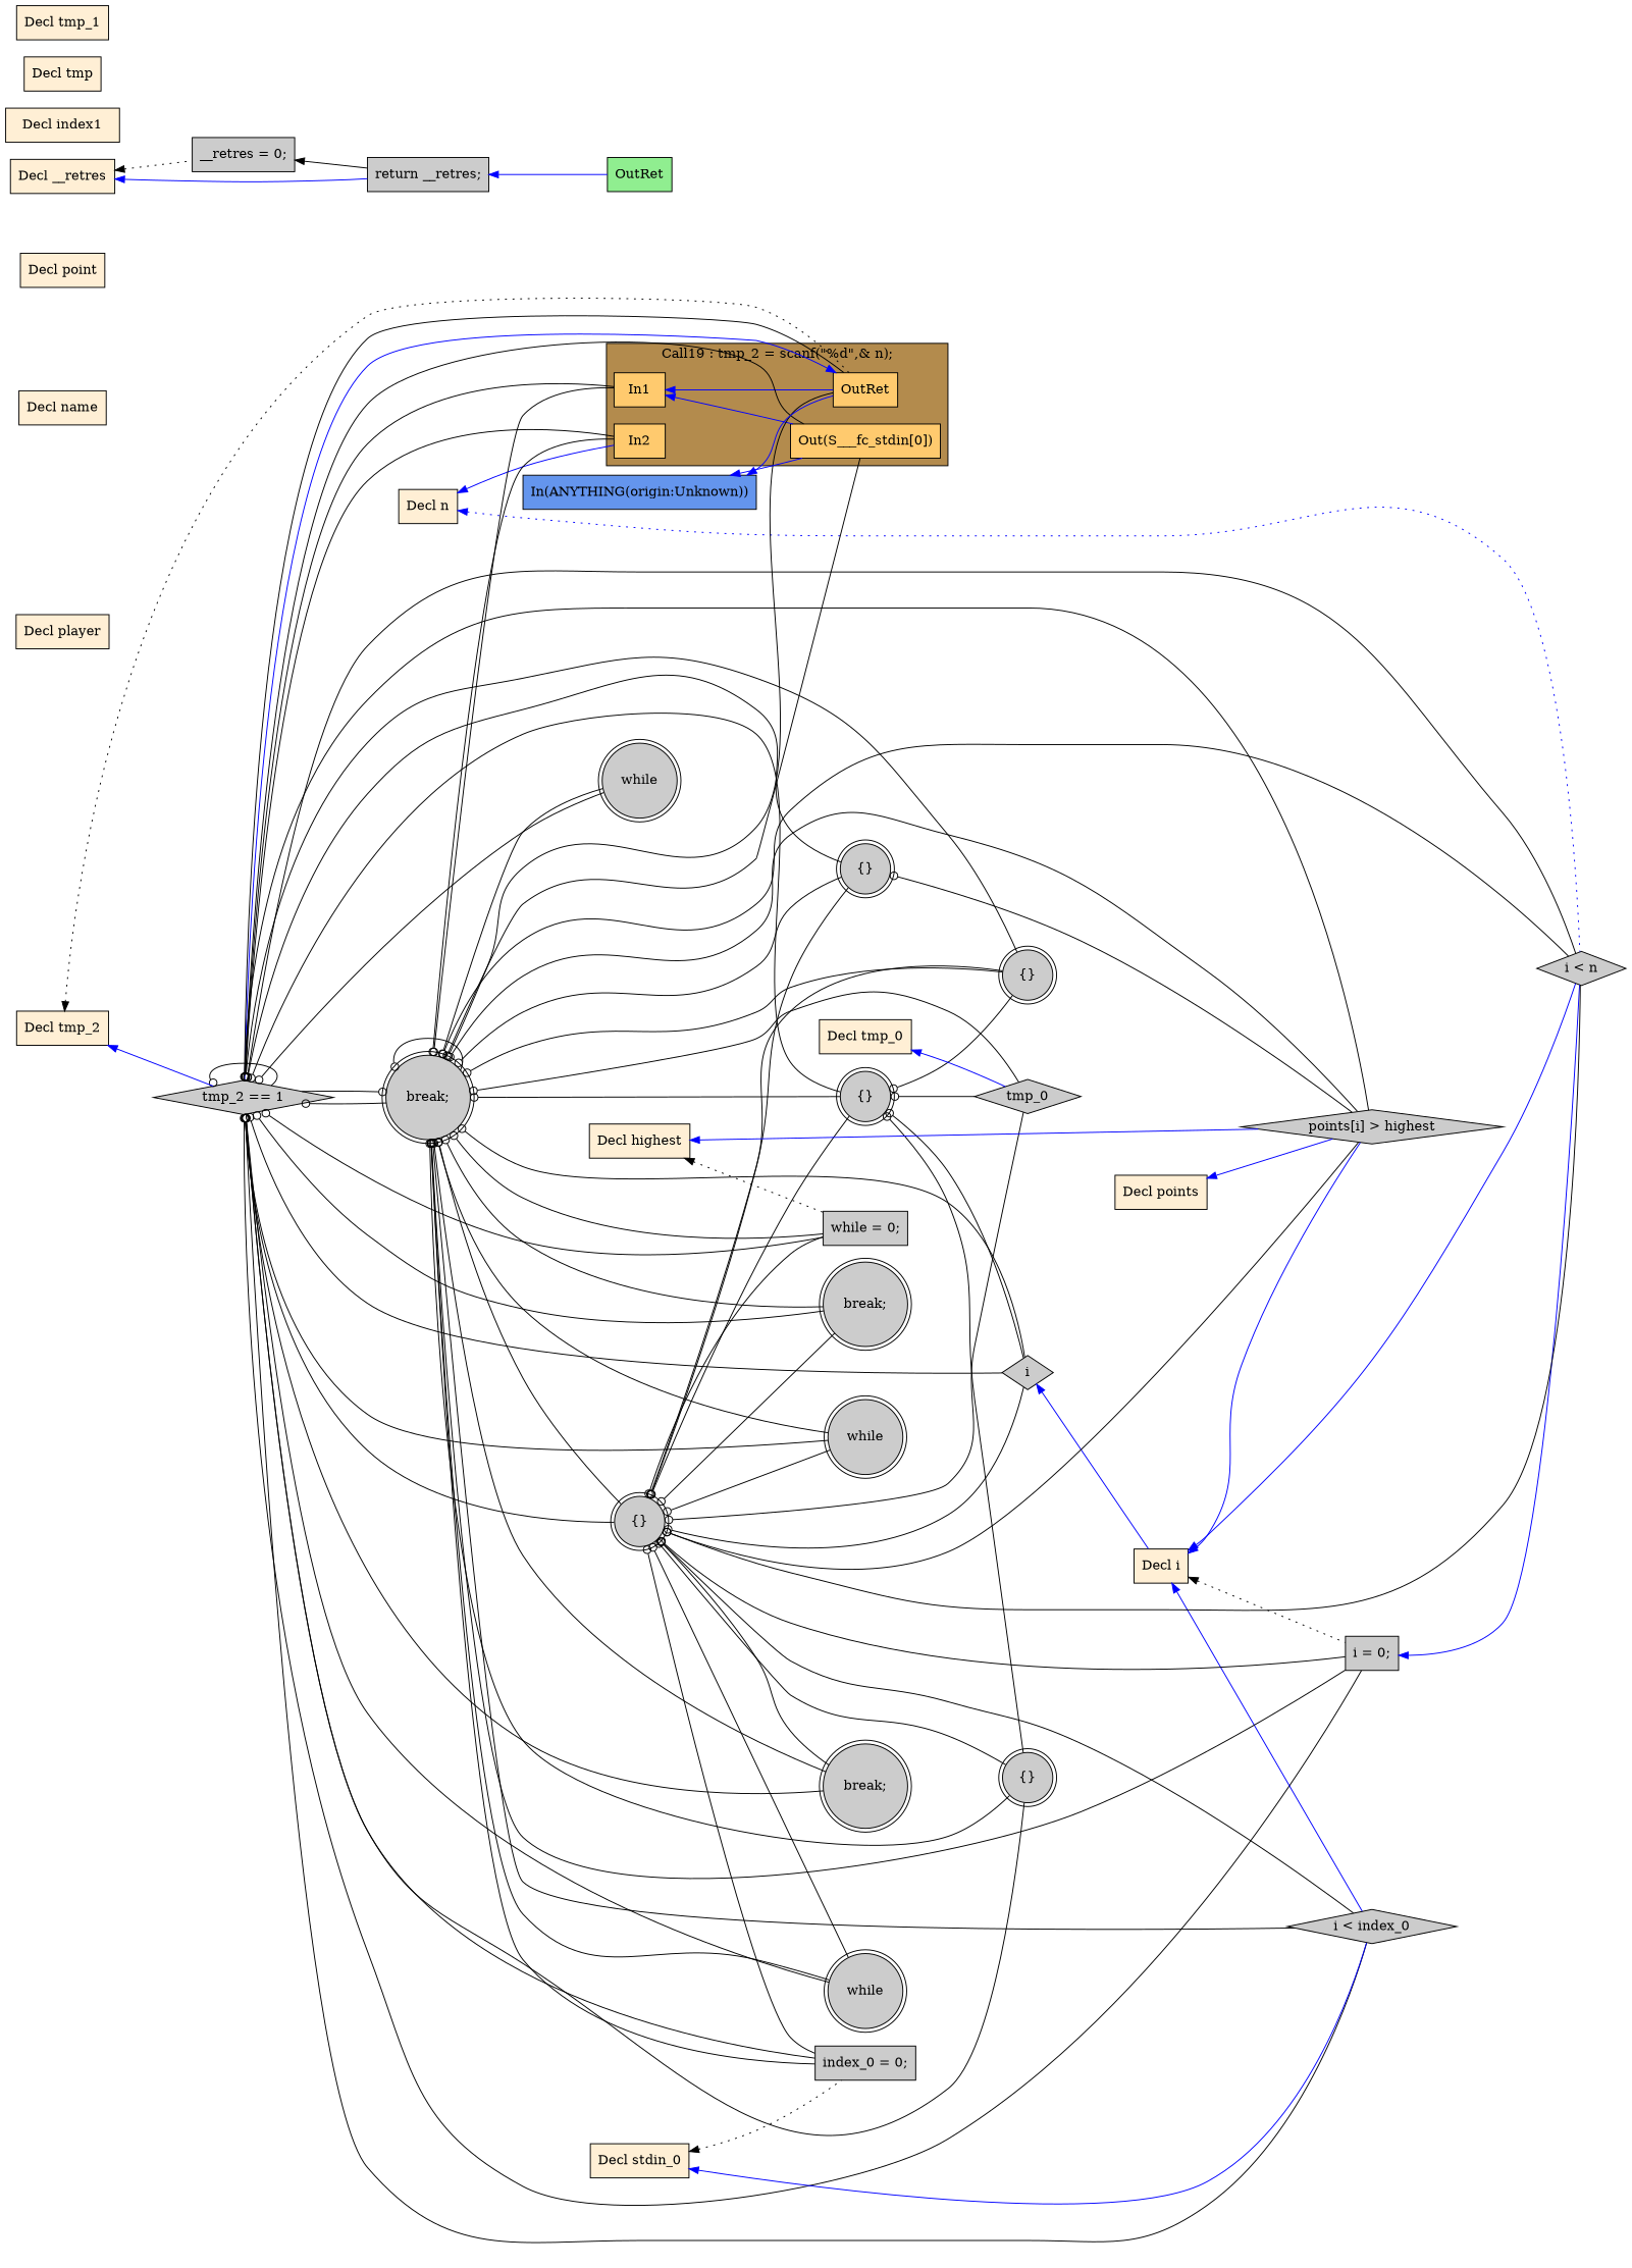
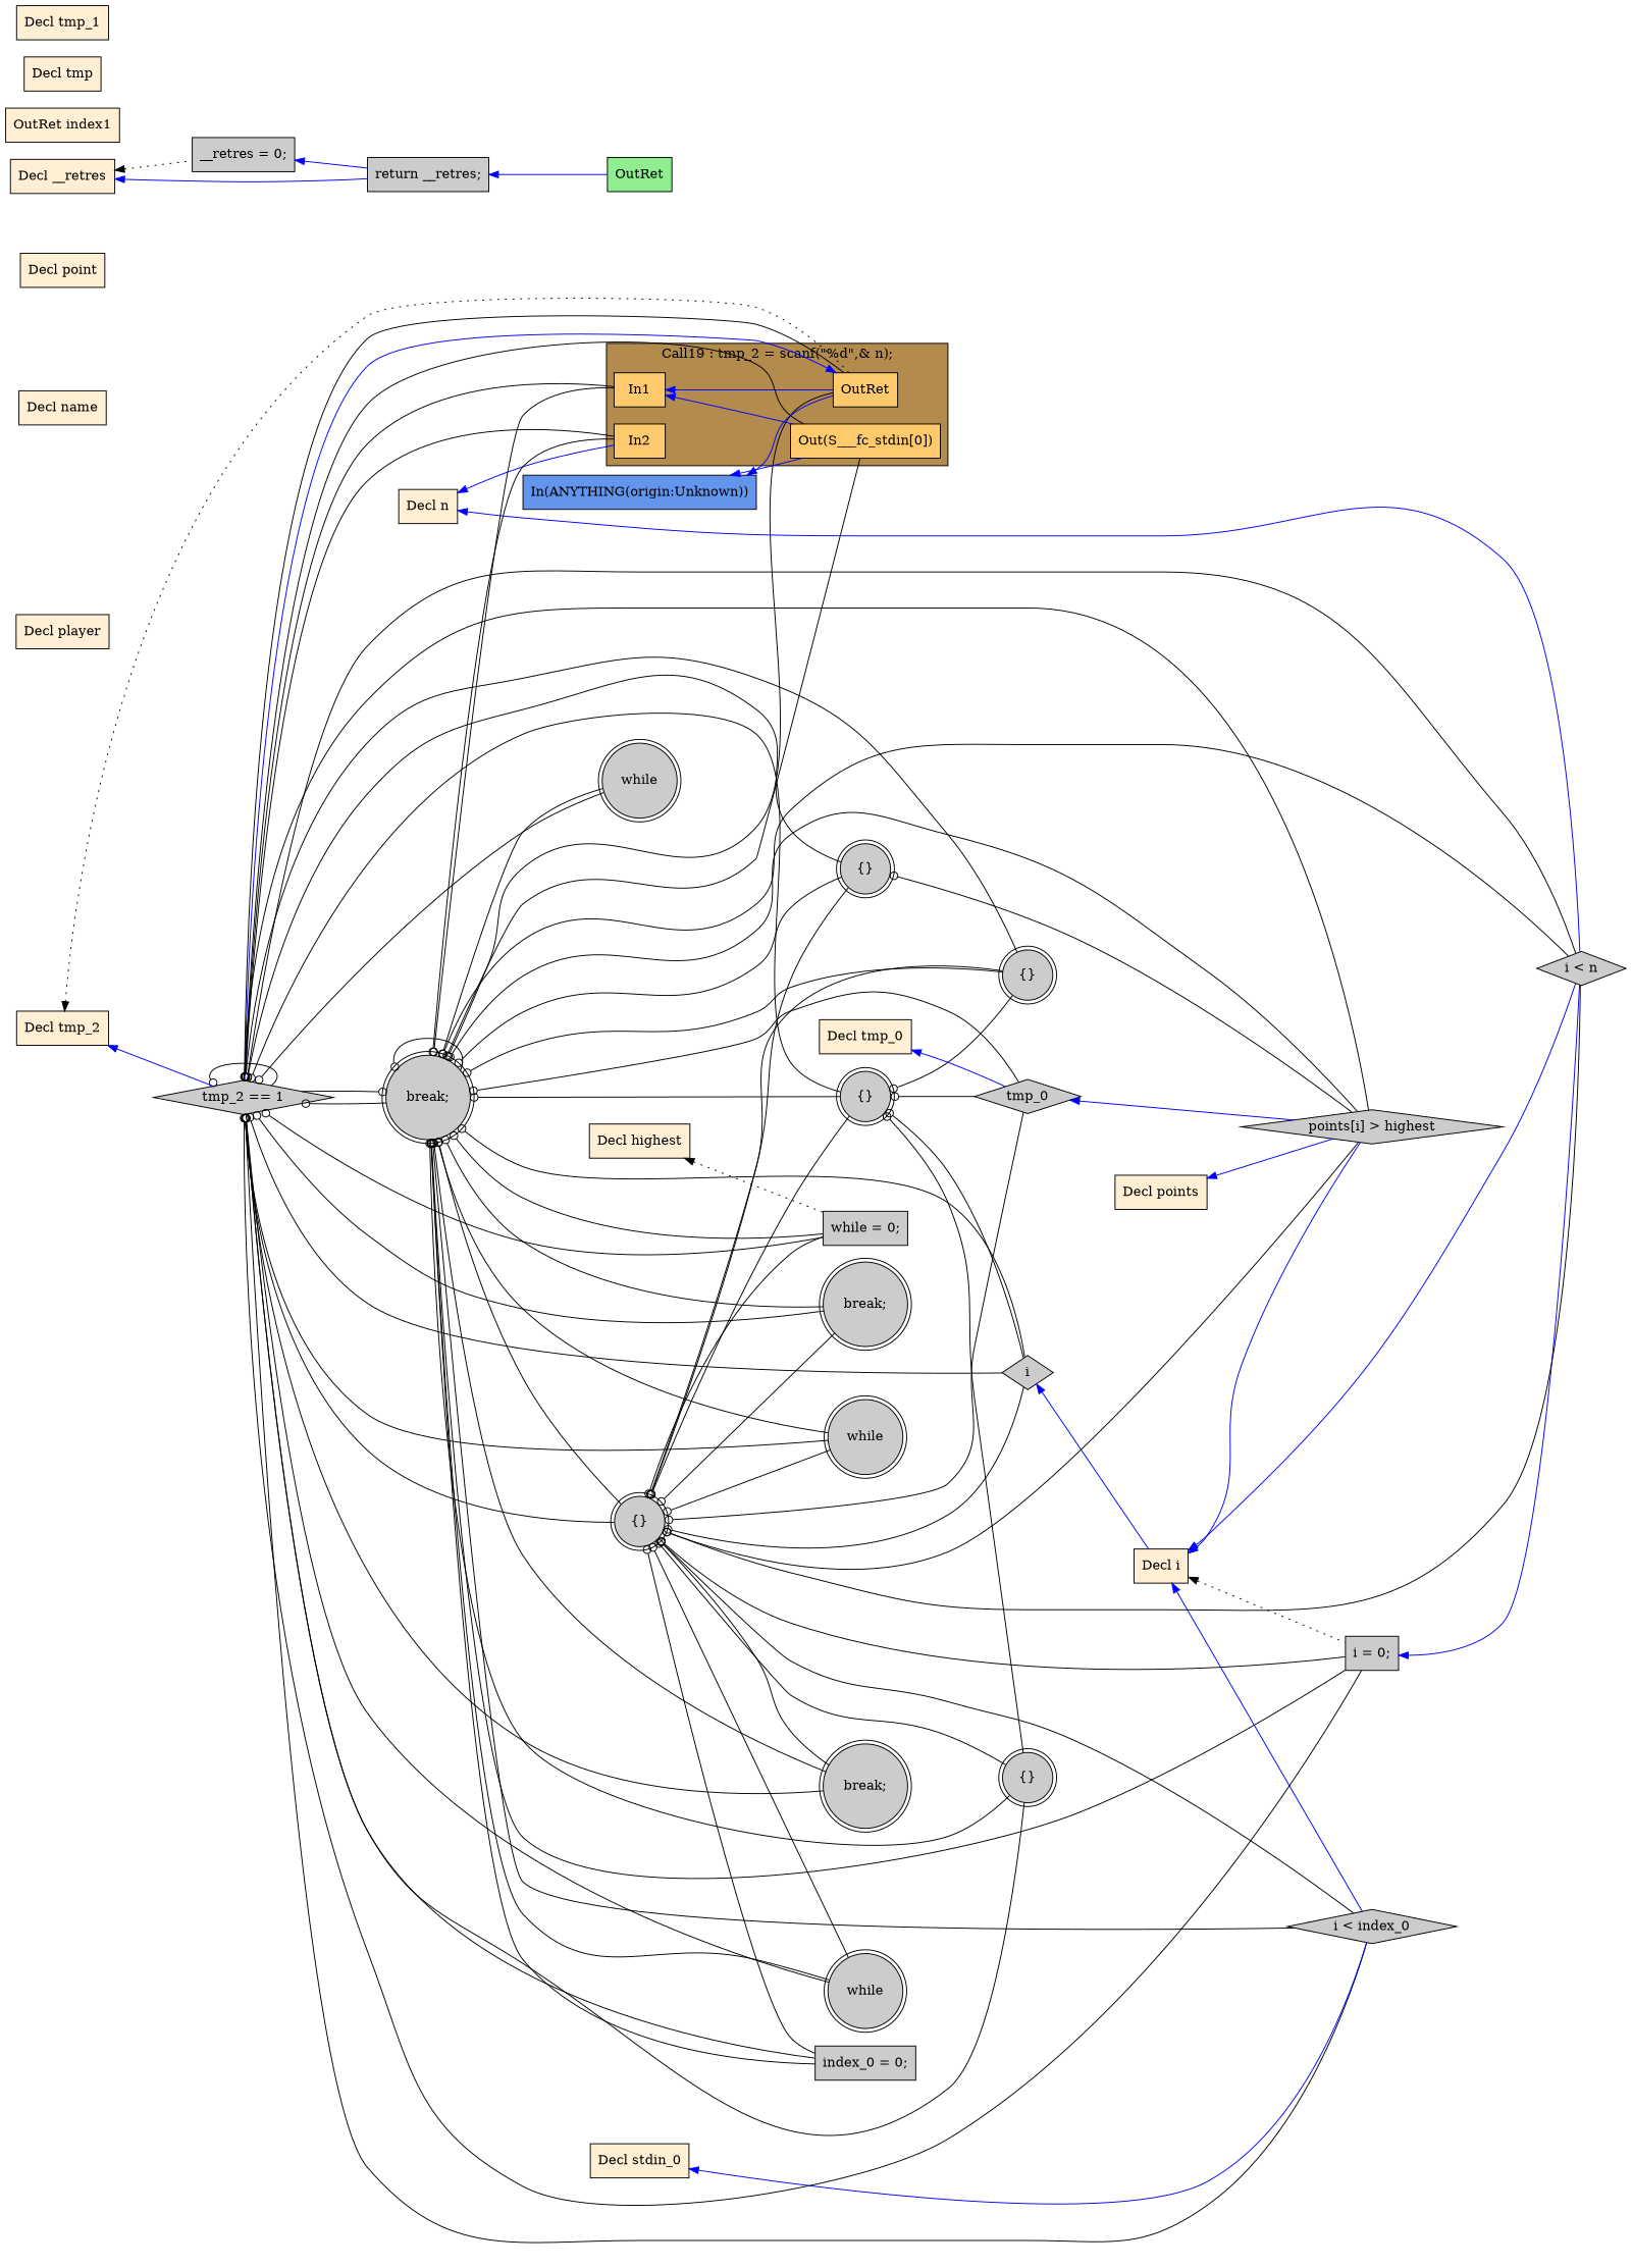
  digraph {
    rankdir=LR
    node [fillcolor="#CCCCCC" shape=box style=filled]
    edge [color="#000000" dir=back arrowtail=odot]
    n1 [fillcolor="#FFCA6E" label=In1]
    n2 [fillcolor="#FFCA6E" label=In2]
    n3 [fillcolor="#FFCA6E" label="Out(S___fc_stdin[0])"]
    n4 [fillcolor="#FFCA6E" label=OutRet]
    n5 [label="tmp_2 == 1" shape=diamond]
    n6 [label=tmp_0 shape=diamond]
    n7 [label="{}" shape=doublecircle]
    n8 [label="{}" shape=doublecircle]
    n9 [fillcolor="#FFEFD5" label="Decl player"]
    n10 [label=while shape=doublecircle]
    n11 [fillcolor="#FFEFD5" label="Decl name"]
    n12 [label="i < index_0" shape=diamond]
    n13 [fillcolor="#FFEFD5" label="Decl n"]
    n14 [label="i < n" shape=diamond]
    n15 [label="break;" shape=doublecircle]
    n16 [fillcolor="#FFEFD5" label="Decl point"]
    n17 [label="{}" shape=doublecircle]
    n18 [label="points[i] > highest" shape=diamond]
    n19 [fillcolor="#FFEFD5" label="Decl i"]
    n20 [label="i = 0;"]
    n21 [label=i shape=diamond]
    n22 [fillcolor="#FFEFD5" label="Decl stdin_0"]
    n23 [label="index_0 = 0;"]
    n24 [label="break;" shape=doublecircle]
    n25 [label=while shape=doublecircle]
    n26 [label="{}" shape=doublecircle]
    n27 [label="while = 0;"]
    n28 [label=while shape=doublecircle]
    n29 [label="break;" shape=doublecircle]
    n30 [label="{}" shape=doublecircle]
    n31 [fillcolor="#FFEFD5" label="Decl highest"]
    n32 [label="__retres = 0;"]
    n33 [label="return __retres;"]
    n34 [fillcolor="#90EE90" label=OutRet]
-   n35 [fillcolor="#FFEFD5" label="Decl index1"]
+   n35 [fillcolor="#FFEFD5" label="OutRet index1"]
    n36 [fillcolor="#FFEFD5" label="Decl points"]
    n37 [fillcolor="#FFEFD5" label="Decl tmp"]
    n38 [fillcolor="#6495ED" label="In(ANYTHING(origin:Unknown))"]
    n39 [fillcolor="#FFEFD5" label="Decl tmp_0"]
    n40 [fillcolor="#FFEFD5" label="Decl tmp_1"]
    n41 [fillcolor="#FFEFD5" label="Decl tmp_2"]
    n42 [fillcolor="#FFEFD5" label="Decl __retres"]
    subgraph cluster_1 {
      fillcolor="#B38B4D"
      label="Call19 : tmp_2 = scanf(\"%d\",& n);"
      style=filled
      n1
      n2
      n3
      n4
    }
    n1 -> n3 [color="#0000FF" arrowtail=""]
    n1 -> n4 [color="#0000FF" arrowtail=""]
    n4 -> n5 [color="#0000FF" arrowtail=""]
    n5 -> n1
    n5 -> n2
    n5 -> n3
    n5 -> n4
    n5 -> n5
    n5 -> n7
    n5 -> n8
    n5 -> n10
    n5 -> n12
    n5 -> n14
    n5 -> n15
    n5 -> n17
    n5 -> n18
    n5 -> n20
    n5 -> n21
    n5 -> n23
    n5 -> n24
    n5 -> n25
    n5 -> n26
    n5 -> n27
    n5 -> n28
    n5 -> n29
    n5 -> n30
    n13 -> n2 [color="#0000FF" arrowtail=""]
-   n13 -> n14 [color="#0000FF" style=dotted arrowtail=""]
+   n13 -> n14 [color="#0000FF" arrowtail=""]
    n17 -> n18
    n19 -> n12 [color="#0000FF" arrowtail=""]
    n19 -> n14 [color="#0000FF" arrowtail=""]
    n19 -> n18 [color="#0000FF" arrowtail=""]
    n19 -> n20 [style=dotted arrowtail=""]
    n20 -> n14 [color="#0000FF" arrowtail=""]
    n21 -> n19 [color="#0000FF" arrowtail=""]
    n22 -> n12 [color="#0000FF" arrowtail=""]
-   n22 -> n23 [style=dotted arrowtail=""]
    n24 -> n1
    n24 -> n2
    n24 -> n3
    n24 -> n4
    n24 -> n5
    n24 -> n6
    n24 -> n7
    n24 -> n8
    n24 -> n10
    n24 -> n12
    n24 -> n14
    n24 -> n15
    n24 -> n17
    n24 -> n18
    n24 -> n20
    n24 -> n21
    n24 -> n23
    n24 -> n24
    n24 -> n25
    n24 -> n26
    n24 -> n27
    n24 -> n28
    n24 -> n29
    n24 -> n30
    n26 -> n6
    n26 -> n7
    n26 -> n8
    n26 -> n10
    n26 -> n12
    n26 -> n14
    n26 -> n15
    n26 -> n17
    n26 -> n18
    n26 -> n20
    n26 -> n21
    n26 -> n23
    n26 -> n27
    n26 -> n28
    n26 -> n29
    n26 -> n30
    n30 -> n6
    n30 -> n7
    n30 -> n8
    n30 -> n21
-   n31 -> n18 [color="#0000FF" arrowtail=""]
+   n6 -> n18 [color="#0000FF" arrowtail=""]
    n31 -> n27 [style=dotted arrowtail=""]
-   n32 -> n33 [arrowtail=""]
+   n32 -> n33 [color="#0000FF" arrowtail=""]
    n33 -> n34 [color="#0000FF" arrowtail=""]
    n36 -> n18 [color="#0000FF" arrowtail=""]
    n38 -> n3 [color="#0000FF" arrowtail=""]
    n38 -> n4 [color="#0000FF" arrowtail=""]
    n39 -> n6 [color="#0000FF" arrowtail=""]
    n41 -> n4 [style=dotted arrowtail=""]
    n41 -> n5 [color="#0000FF" arrowtail=""]
    n42 -> n32 [style=dotted arrowtail=""]
    n42 -> n33 [color="#0000FF" arrowtail=""]
  }
